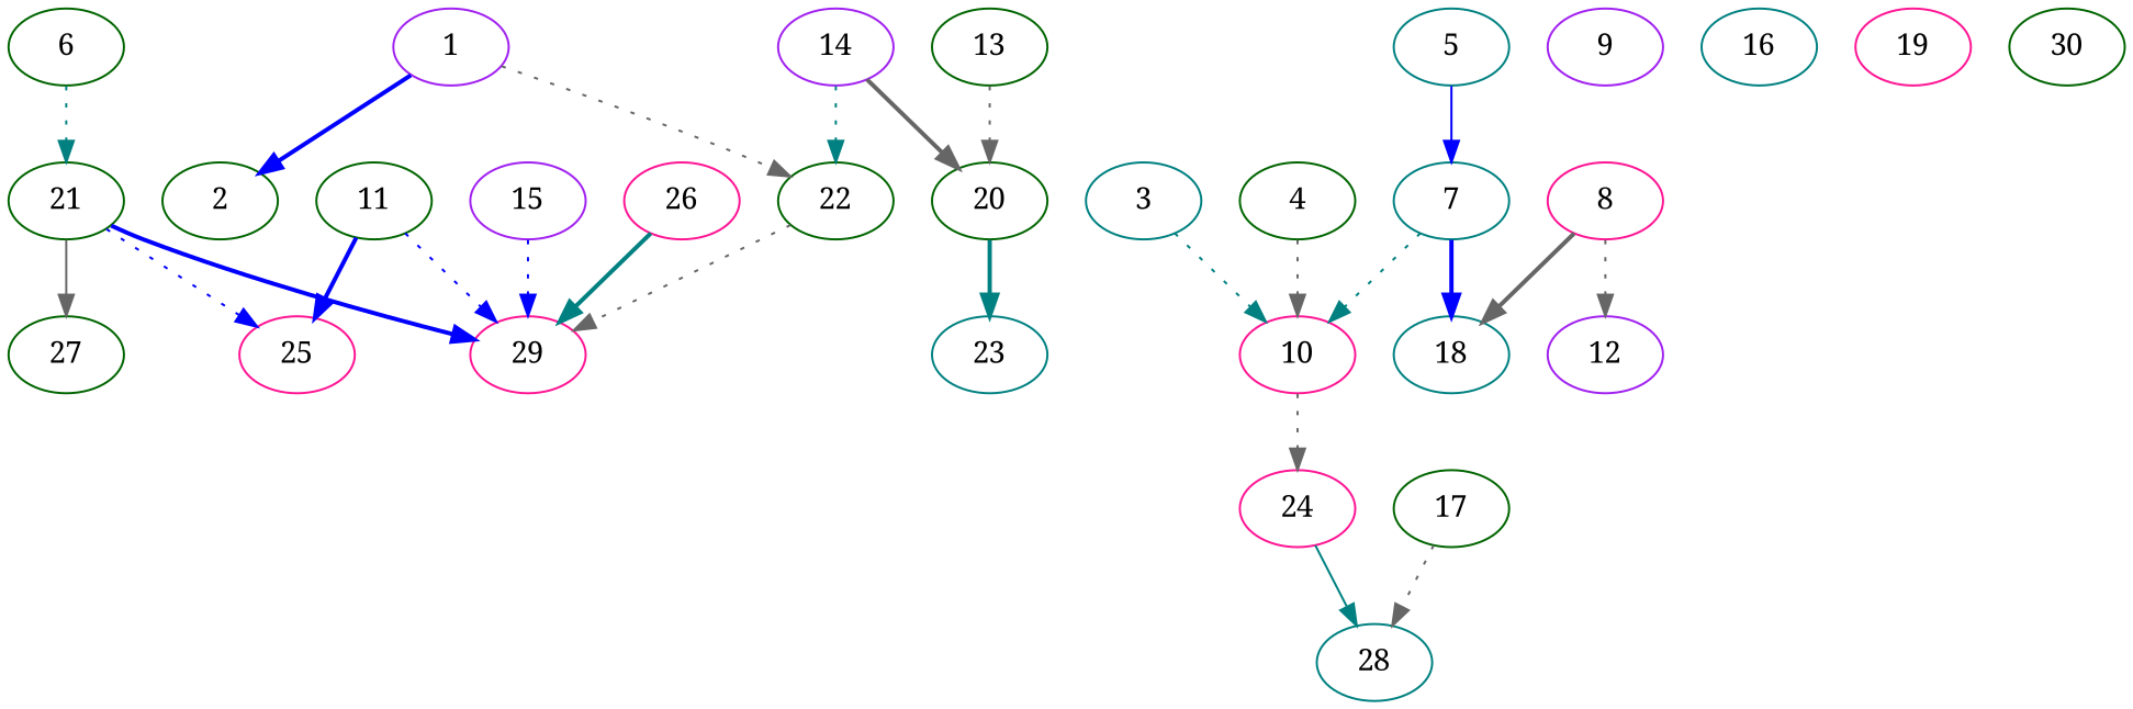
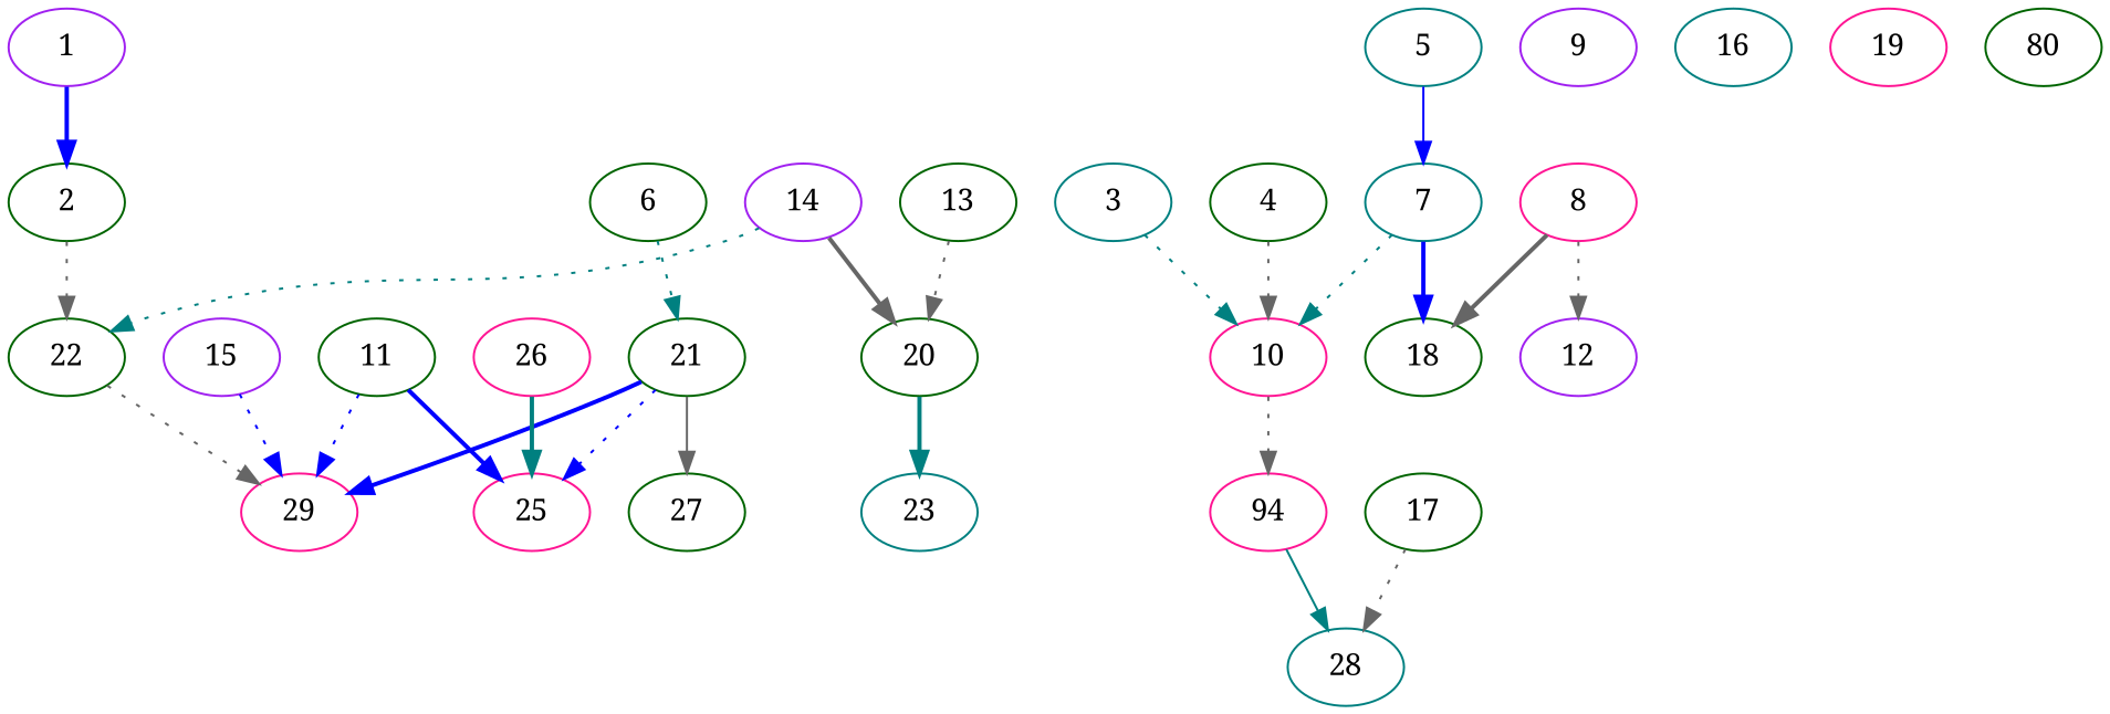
  digraph {
    "Number of processors"=8
    "Total schedule length"=212
    fontname="Noto Serif"
    node ["Finish time"=212 Processor=3 "Start time"=0 Weight=51 color=darkgreen fontname="Noto Serif"]
    edge [Weight=3 color=gray40 fontname="Noto Serif" style=dotted]
    1 ["Finish time"=51 Processor=8 color=purple]
    2 ["Finish time"=93 Processor=5 "Start time"=68 Weight=25]
    22 ["Finish time"=152 Processor=5 "Start time"=93 Weight=59]
    29 [Processor=8 "Start time"=161 color=deeppink]
    3 ["Finish time"=109 Processor=1 "Start time"=58 color=teal]
    10 ["Finish time"=170 "Start time"=119 color=deeppink]
-   24 ["Finish time"=195 "Start time"=170 Weight=25 color=deeppink]
+   24 ["Finish time"=195 "Start time"=170 Weight=25 color=deeppink label=94]
    28 ["Start time"=195 Weight=17 color=teal]
    4 ["Finish time"=42 Processor=2 Weight=42]
    5 ["Finish time"=59 Weight=59 color=teal]
    7 ["Finish time"=118 "Start time"=59 Weight=59 color=teal]
-   18 [Processor=6 "Start time"=170 Weight=42 color=teal]
+   18 [Processor=6 "Start time"=170 Weight=42]
    6 ["Finish time"=68 Processor=6 "Start time"=43 Weight=25]
    21 ["Finish time"=136 Processor=4 "Start time"=85]
    27 [Processor=5 "Start time"=170 Weight=42]
    25 [Processor=7 "Start time"=170 Weight=42 color=deeppink]
    8 ["Finish time"=85 Processor=4 Weight=85 color=deeppink]
    12 ["Finish time"=169 Processor=6 "Start time"=93 Weight=76 color=purple]
    9 ["Finish time"=58 Processor=1 "Start time"=41 Weight=17 color=purple]
    11 ["Finish time"=161 Processor=8 "Start time"=93 Weight=68]
    13 ["Finish time"=34 Processor=6 Weight=34]
    20 ["Finish time"=119 Processor=7 "Start time"=51 Weight=68]
    23 ["Finish time"=170 Processor=7 "Start time"=119 color=teal]
    14 ["Finish time"=51 Processor=7 color=purple]
    15 ["Finish time"=136 Processor=2 "Start time"=68 Weight=68 color=purple]
    16 [Processor=1 "Start time"=153 Weight=59 color=teal]
    17 ["Finish time"=34 Processor=1 Weight=34]
    19 ["Finish time"=211 Processor=2 "Start time"=152 Weight=59 color=deeppink]
    26 ["Finish time"=68 Processor=5 Weight=68 color=deeppink]
-   30 [Processor=4 "Start time"=144 Weight=68]
+   30 [Processor=4 "Start time"=144 Weight=68 label=80]
    1 -> 2 [Weight=7 color=blue style=bold]
-   1 -> 22 [Weight=4]
+   2 -> 22 [Weight=4]
    22 -> 29
    3 -> 10 [Weight=10 color=teal]
    10 -> 24
    24 -> 28 [Weight=4 color=teal style=solid]
    4 -> 10 [Weight=4]
    5 -> 7 [Weight=6 color=blue style=solid]
    7 -> 10 [color=teal]
    7 -> 18 [Weight=10 color=blue style=bold]
    6 -> 21 [Weight=9 color=teal]
    21 -> 29 [Weight=8 color=blue style=bold]
    21 -> 27 [Weight=10 style=solid]
    21 -> 25 [color=blue]
    8 -> 18 [Weight=7 style=bold]
    8 -> 12 [Weight=4]
    11 -> 29 [Weight=8 color=blue]
    11 -> 25 [Weight=7 color=blue style=bold]
    13 -> 20 [Weight=9]
    20 -> 23 [color=teal style=bold]
    14 -> 22 [color=teal]
    14 -> 20 [Weight=7 style=bold]
    15 -> 29 [color=blue]
    17 -> 28 [Weight=6]
-   26 -> 29 [color=teal style=bold]
+   26 -> 25 [color=teal style=bold]
  }
